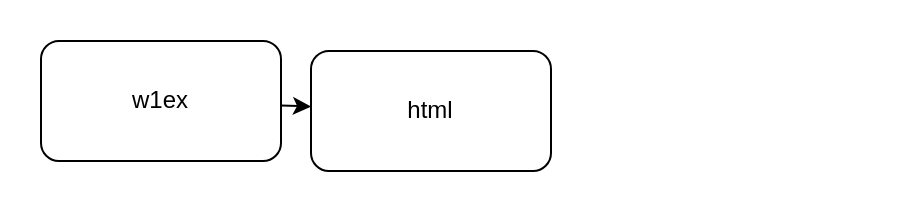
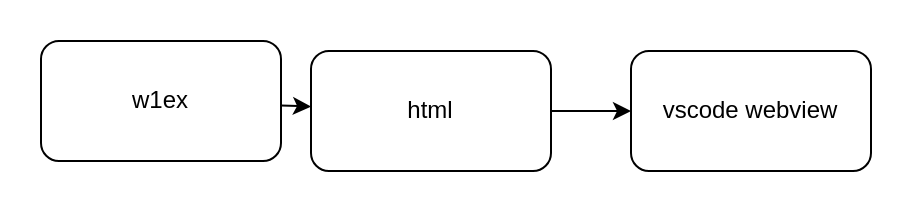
  <mxCell id="0" />
  <mxCell id="1" parent="0" />
  <mxCell id="2" value="" style="edgeStyle=none;html=1;" edge="1" parent="1" source="3" target="5"><mxGeometry relative="1" as="geometry" /></mxCell>
  <mxCell id="3" value="w1ex" style="rounded=1;whiteSpace=wrap;html=1;" vertex="1" parent="1"><mxGeometry x="20" y="20" width="120" height="60" as="geometry" /></mxCell>
+ <mxCell id="4" value="" style="edgeStyle=none;html=1;" edge="1" parent="1" source="5" target="6"><mxGeometry relative="1" as="geometry" /></mxCell>
  <mxCell id="5" value="html" style="rounded=1;whiteSpace=wrap;html=1;" vertex="1" parent="1"><mxGeometry x="155" y="25" width="120" height="60" as="geometry" /></mxCell>
+ <mxCell id="6" value="vscode webview" style="rounded=1;whiteSpace=wrap;html=1;" vertex="1" parent="1"><mxGeometry x="315" y="25" width="120" height="60" as="geometry" /></mxCell>
